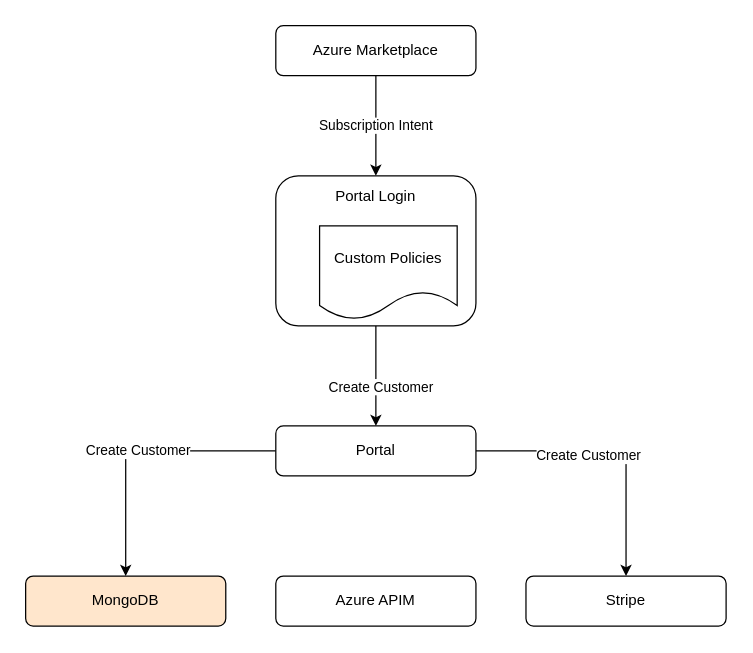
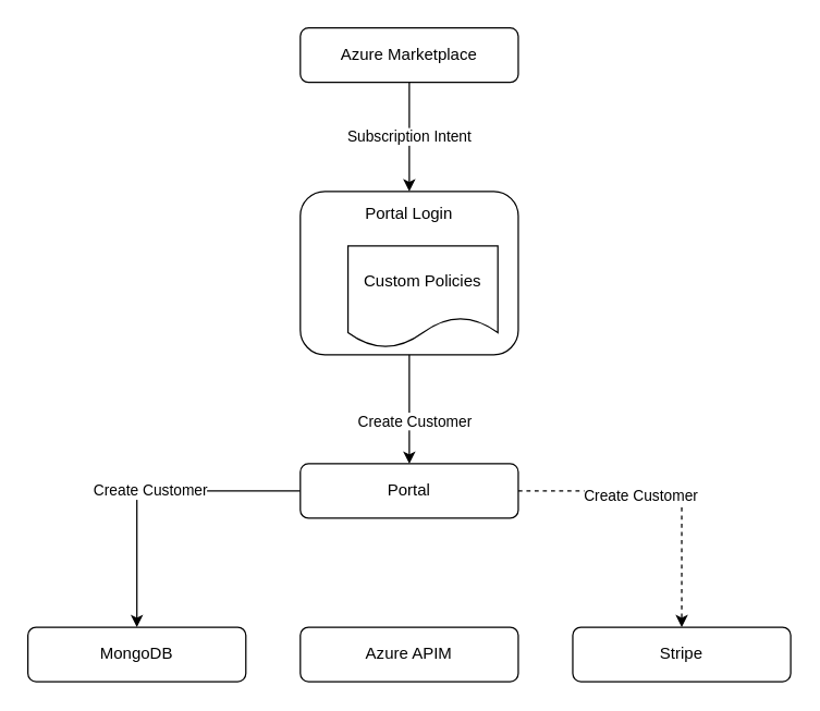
  <mxCell id="0" />
  <mxCell id="1" parent="0" />
  <mxCell id="2" style="edgeStyle=orthogonalEdgeStyle;rounded=0;orthogonalLoop=1;jettySize=auto;html=1;entryX=0.5;entryY=0;entryDx=0;entryDy=0;" edge="1" parent="1" source="4" target="11"><mxGeometry relative="1" as="geometry" /></mxCell>
  <mxCell id="3" value="Create Customer" style="edgeLabel;html=1;align=center;verticalAlign=middle;resizable=0;points=[];" vertex="1" connectable="0" parent="2"><mxGeometry x="0.212" y="3" relative="1" as="geometry"><mxPoint as="offset" /></mxGeometry></mxCell>
  <mxCell id="4" value="&lt;div style=&quot;&quot;&gt;&lt;span style=&quot;background-color: initial; line-height: 1.2;&quot;&gt;Portal Login&lt;/span&gt;&lt;/div&gt;&lt;div style=&quot;&quot;&gt;&lt;span style=&quot;background-color: initial; line-height: 1.2;&quot;&gt;&lt;br&gt;&lt;/span&gt;&lt;/div&gt;&lt;div style=&quot;&quot;&gt;&lt;span style=&quot;background-color: initial; line-height: 1.2;&quot;&gt;&lt;br&gt;&lt;/span&gt;&lt;/div&gt;&lt;div style=&quot;&quot;&gt;&lt;span style=&quot;background-color: initial; line-height: 1.2;&quot;&gt;&lt;br&gt;&lt;/span&gt;&lt;/div&gt;&lt;div style=&quot;&quot;&gt;&lt;span style=&quot;background-color: initial; line-height: 1.2;&quot;&gt;&lt;br&gt;&lt;/span&gt;&lt;/div&gt;&lt;div style=&quot;&quot;&gt;&lt;span style=&quot;background-color: initial; line-height: 1.2;&quot;&gt;&lt;br&gt;&lt;/span&gt;&lt;/div&gt;&lt;div style=&quot;&quot;&gt;&lt;span style=&quot;background-color: initial; line-height: 1.2;&quot;&gt;&lt;br&gt;&lt;/span&gt;&lt;/div&gt;" style="rounded=1;whiteSpace=wrap;html=1;align=center;" vertex="1" parent="1"><mxGeometry x="220" y="140" width="160" height="120" as="geometry" /></mxCell>
  <mxCell id="5" value="Custom Policies" style="shape=document;whiteSpace=wrap;html=1;boundedLbl=1;" vertex="1" parent="1"><mxGeometry x="255" y="180" width="110" height="75" as="geometry" /></mxCell>
  <mxCell id="6" value="Subscription Intent" style="edgeStyle=orthogonalEdgeStyle;rounded=0;orthogonalLoop=1;jettySize=auto;html=1;entryX=0.5;entryY=0;entryDx=0;entryDy=0;" edge="1" parent="1" source="7" target="4"><mxGeometry relative="1" as="geometry" /></mxCell>
  <mxCell id="7" value="Azure Marketplace" style="rounded=1;whiteSpace=wrap;html=1;" vertex="1" parent="1"><mxGeometry x="220" y="20" width="160" height="40" as="geometry" /></mxCell>
- <mxCell id="8" style="edgeStyle=orthogonalEdgeStyle;rounded=0;orthogonalLoop=1;jettySize=auto;html=1;" edge="1" parent="1" source="11" target="12"><mxGeometry relative="1" as="geometry" /></mxCell>
+ <mxCell id="8" style="edgeStyle=orthogonalEdgeStyle;rounded=0;orthogonalLoop=1;jettySize=auto;html=1;dashed=1;" edge="1" parent="1" source="11" target="12"><mxGeometry relative="1" as="geometry" /></mxCell>
  <mxCell id="9" value="Create Customer" style="edgeLabel;html=1;align=center;verticalAlign=middle;resizable=0;points=[];" vertex="1" connectable="0" parent="8"><mxGeometry x="-0.188" y="-3" relative="1" as="geometry"><mxPoint as="offset" /></mxGeometry></mxCell>
  <mxCell id="10" value="Create Customer" style="edgeStyle=orthogonalEdgeStyle;rounded=0;orthogonalLoop=1;jettySize=auto;html=1;entryX=0.5;entryY=0;entryDx=0;entryDy=0;exitX=0;exitY=0.5;exitDx=0;exitDy=0;" edge="1" parent="1" source="11" target="13"><mxGeometry relative="1" as="geometry" /></mxCell>
  <mxCell id="11" value="Portal" style="rounded=1;whiteSpace=wrap;html=1;" vertex="1" parent="1"><mxGeometry x="220" y="340" width="160" height="40" as="geometry" /></mxCell>
  <mxCell id="12" value="Stripe" style="rounded=1;whiteSpace=wrap;html=1;" vertex="1" parent="1"><mxGeometry x="420" y="460" width="160" height="40" as="geometry" /></mxCell>
- <mxCell id="13" value="MongoDB" style="rounded=1;whiteSpace=wrap;html=1;fillColor=#ffe6cc;" vertex="1" parent="1"><mxGeometry x="20" y="460" width="160" height="40" as="geometry" /></mxCell>
+ <mxCell id="13" value="MongoDB" style="rounded=1;whiteSpace=wrap;html=1;" vertex="1" parent="1"><mxGeometry x="20" y="460" width="160" height="40" as="geometry" /></mxCell>
  <mxCell id="14" value="Azure APIM" style="rounded=1;whiteSpace=wrap;html=1;" vertex="1" parent="1"><mxGeometry x="220" y="460" width="160" height="40" as="geometry" /></mxCell>
